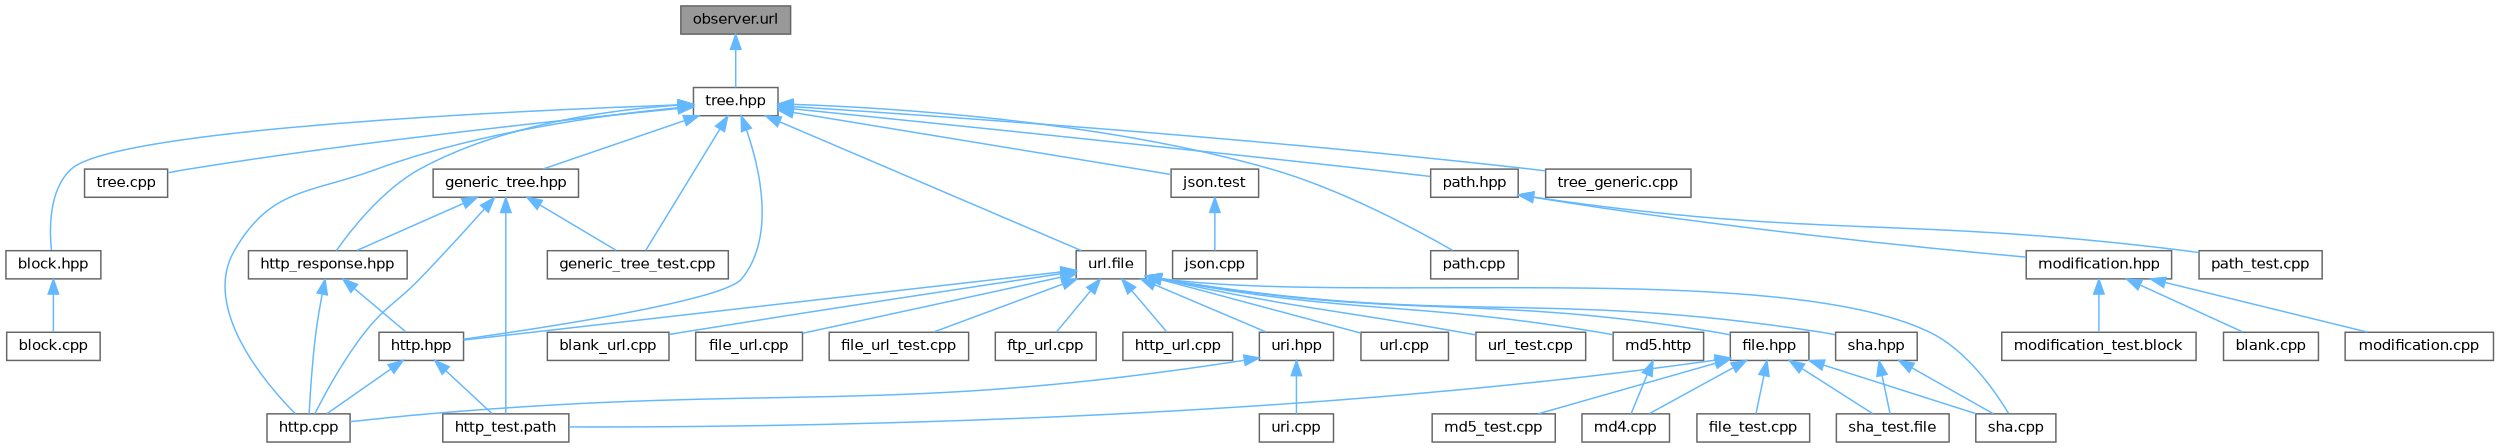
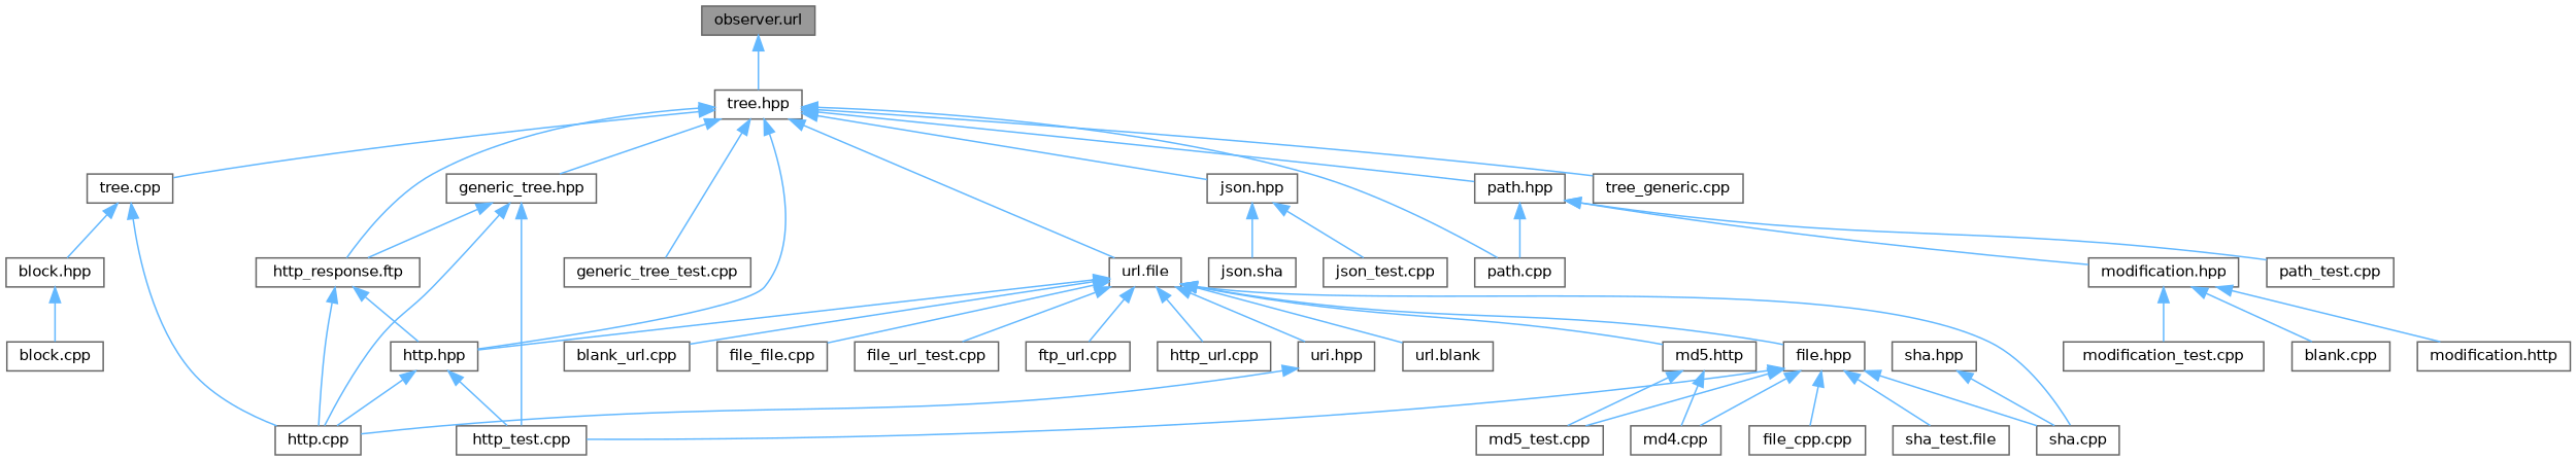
  digraph {
    node [color=grey40 fillcolor=white fontname=Helvetica fontsize=10 shape=box style=filled]
    edge [color=steelblue1 dir=back fontname=Helvetica fontsize=10 labelfontname=Helvetica labelfontsize=10 style=solid]
    n1 [color=gray40 fillcolor=grey60 fontcolor=black height=0.2 label="observer.url" width=0.4]
    n2 [height=0.2 label="tree.hpp" width=0.4]
    n3 [height=0.2 label="block.hpp" width=0.4]
    n4 [height=0.2 label="generic_tree.hpp" width=0.4]
    n5 [height=0.2 label="generic_tree_test.cpp" width=0.4]
    n6 [height=0.2 label="http.cpp" width=0.4]
-   n7 [height=0.2 label="http_response.hpp" width=0.4]
+   n7 [height=0.2 label="http_response.ftp" width=0.4]
    n8 [height=0.2 label="http.hpp" width=0.4]
    n9 [height=0.2 label="tree.cpp" width=0.4]
-   n10 [height=0.2 label="json.test" width=0.4]
+   n10 [height=0.2 label="json.hpp" width=0.4]
    n11 [height=0.2 label="path.cpp" width=0.4]
    n12 [height=0.2 label="path.hpp" width=0.4]
    n13 [height=0.2 label="tree_generic.cpp" width=0.4]
    n14 [height=0.2 label="url.file" width=0.4]
    n15 [height=0.2 label="block.cpp" width=0.4]
-   n16 [height=0.2 label="http_test.path" width=0.4]
-   n17 [height=0.2 label="json.cpp" width=0.4]
+   n16 [height=0.2 label="http_test.cpp" width=0.4]
+   n17 [height=0.2 label="json.sha" width=0.4]
+   n18 [height=0.2 label="json_test.cpp" width=0.4]
    n19 [height=0.2 label="modification.hpp" width=0.4]
    n20 [height=0.2 label="path_test.cpp" width=0.4]
    n21 [height=0.2 label="blank_url.cpp" width=0.4]
    n22 [height=0.2 label="file.hpp" width=0.4]
    n23 [height=0.2 label="sha.cpp" width=0.4]
-   n24 [height=0.2 label="file_url.cpp" width=0.4]
+   n24 [height=0.2 label="file_file.cpp" width=0.4]
    n25 [height=0.2 label="file_url_test.cpp" width=0.4]
    n26 [height=0.2 label="ftp_url.cpp" width=0.4]
    n27 [height=0.2 label="http_url.cpp" width=0.4]
    n28 [height=0.2 label="md5.http" width=0.4]
    n29 [height=0.2 label="sha.hpp" width=0.4]
    n30 [height=0.2 label="uri.hpp" width=0.4]
-   n31 [height=0.2 label="url.cpp" width=0.4]
-   n32 [height=0.2 label="url_test.cpp" width=0.4]
-   n33 [height=0.2 label="modification.cpp" width=0.4]
-   n34 [height=0.2 label="modification_test.block" width=0.4]
+   n31 [height=0.2 label="url.blank" width=0.4]
+   n33 [height=0.2 label="modification.http" width=0.4]
+   n34 [height=0.2 label="modification_test.cpp" width=0.4]
    n35 [height=0.2 label="blank.cpp" width=0.4]
-   n36 [height=0.2 label="file_test.cpp" width=0.4]
+   n36 [height=0.2 label="file_cpp.cpp" width=0.4]
    n37 [height=0.2 label="md4.cpp" width=0.4]
    n38 [height=0.2 label="md5_test.cpp" width=0.4]
    n39 [height=0.2 label="sha_test.file" width=0.4]
-   n40 [height=0.2 label="uri.cpp" width=0.4]
    n1 -> n2
-   n2 -> n3
+   n9 -> n3
    n2 -> n4
    n2 -> n5
-   n2 -> n6
+   n9 -> n6
    n2 -> n7
    n2 -> n8
    n2 -> n9
    n2 -> n10
    n2 -> n11
    n2 -> n12
    n2 -> n13
    n2 -> n14
    n3 -> n15
-   n4 -> n5
    n4 -> n6
    n4 -> n7
    n4 -> n16
    n7 -> n6
    n7 -> n8
    n8 -> n6
    n8 -> n16
    n10 -> n17
+   n10 -> n18
+   n12 -> n11
    n12 -> n19
    n12 -> n20
    n14 -> n8
    n14 -> n21
    n14 -> n22
    n14 -> n23
    n14 -> n24
    n14 -> n25
    n14 -> n26
    n14 -> n27
    n14 -> n28
-   n14 -> n29
    n14 -> n30
    n14 -> n31
-   n14 -> n32
    n19 -> n33
    n19 -> n34
    n19 -> n35
    n22 -> n16
    n22 -> n23
    n22 -> n36
    n22 -> n37
    n22 -> n38
    n22 -> n39
    n28 -> n37
+   n28 -> n38
    n29 -> n23
-   n29 -> n39
    n30 -> n6
-   n30 -> n40
  }
